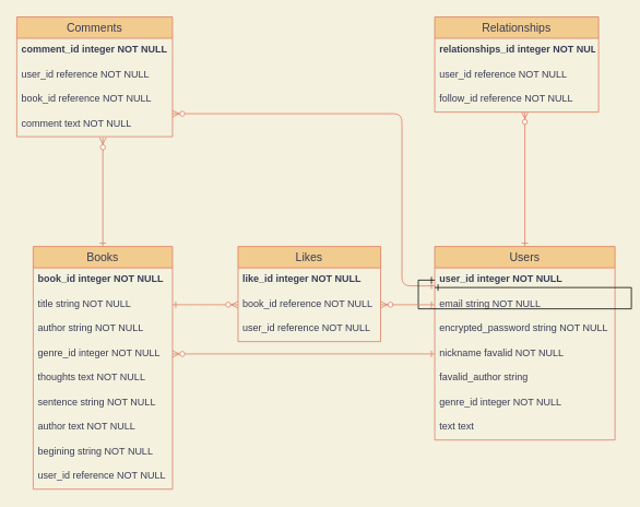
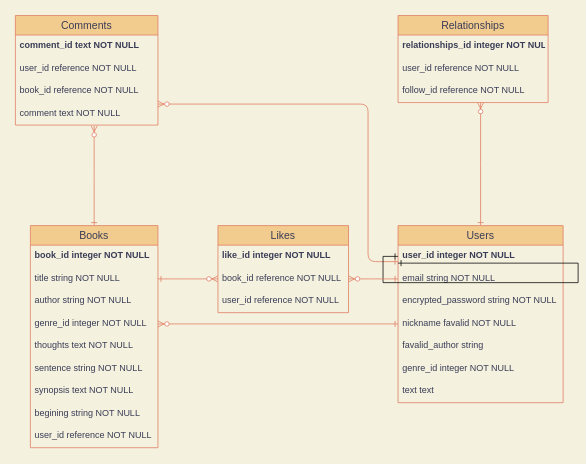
  <mxCell id="0" />
  <mxCell id="1" parent="0" />
  <mxCell id="2" style="edgeStyle=orthogonalEdgeStyle;curved=0;rounded=1;sketch=0;orthogonalLoop=1;jettySize=auto;html=1;exitX=0.5;exitY=0;exitDx=0;exitDy=0;fontColor=#393C56;endArrow=ERzeroToMany;endFill=1;strokeColor=#E07A5F;fillColor=#F2CC8F;startArrow=ERone;startFill=0;" parent="1" source="4" edge="1"><mxGeometry relative="1" as="geometry"><Array as="points" /><mxPoint x="640" y="136" as="targetPoint" /></mxGeometry></mxCell>
  <mxCell id="3" style="edgeStyle=orthogonalEdgeStyle;curved=0;rounded=1;sketch=0;orthogonalLoop=1;jettySize=auto;html=1;entryX=1;entryY=0.067;entryDx=0;entryDy=0;entryPerimeter=0;fontColor=#393C56;endArrow=ERzeroToMany;endFill=1;strokeColor=#E07A5F;fillColor=#F2CC8F;startArrow=ERone;startFill=0;" parent="1" target="28" edge="1"><mxGeometry relative="1" as="geometry"><Array as="points"><mxPoint x="490" y="348" /><mxPoint x="490" y="138" /></Array><mxPoint x="530" y="348" as="sourcePoint" /></mxGeometry></mxCell>
  <mxCell id="4" value="Users" style="swimlane;fontStyle=0;childLayout=stackLayout;horizontal=1;startSize=26;horizontalStack=0;resizeParent=1;resizeParentMax=0;resizeLast=0;collapsible=1;marginBottom=0;align=center;fontSize=14;fillColor=#F2CC8F;strokeColor=#E07A5F;fontColor=#393C56;" parent="1" vertex="1"><mxGeometry x="530" y="300" width="220" height="236" as="geometry" /></mxCell>
  <mxCell id="5" value="user_id integer NOT NULL" style="text;strokeColor=none;fillColor=none;spacingLeft=4;spacingRight=4;overflow=hidden;rotatable=0;points=[[0,0.5],[1,0.5]];portConstraint=eastwest;fontSize=12;fontColor=#393C56;fontStyle=1" parent="4" vertex="1"><mxGeometry y="26" width="220" height="30" as="geometry" /></mxCell>
  <mxCell id="6" value="email string NOT NULL" style="text;strokeColor=none;fillColor=none;spacingLeft=4;spacingRight=4;overflow=hidden;rotatable=0;points=[[0,0.5],[1,0.5]];portConstraint=eastwest;fontSize=12;fontColor=#393C56;" parent="4" vertex="1"><mxGeometry y="56" width="220" height="30" as="geometry" /></mxCell>
  <mxCell id="7" value="encrypted_password string NOT NULL" style="text;strokeColor=none;fillColor=none;spacingLeft=4;spacingRight=4;overflow=hidden;rotatable=0;points=[[0,0.5],[1,0.5]];portConstraint=eastwest;fontSize=12;fontColor=#393C56;" parent="4" vertex="1"><mxGeometry y="86" width="220" height="30" as="geometry" /></mxCell>
  <mxCell id="8" value="nickname favalid NOT NULL" style="text;strokeColor=none;fillColor=none;spacingLeft=4;spacingRight=4;overflow=hidden;rotatable=0;points=[[0,0.5],[1,0.5]];portConstraint=eastwest;fontSize=12;fontColor=#393C56;" parent="4" vertex="1"><mxGeometry y="116" width="220" height="30" as="geometry" /></mxCell>
  <mxCell id="9" value="favalid_author string" style="text;strokeColor=none;fillColor=none;spacingLeft=4;spacingRight=4;overflow=hidden;rotatable=0;points=[[0,0.5],[1,0.5]];portConstraint=eastwest;fontSize=12;fontColor=#393C56;" parent="4" vertex="1"><mxGeometry y="146" width="220" height="30" as="geometry" /></mxCell>
  <mxCell id="10" value="genre_id integer NOT NULL" style="text;strokeColor=none;fillColor=none;spacingLeft=4;spacingRight=4;overflow=hidden;rotatable=0;points=[[0,0.5],[1,0.5]];portConstraint=eastwest;fontSize=12;fontColor=#393C56;" parent="4" vertex="1"><mxGeometry y="176" width="220" height="30" as="geometry" /></mxCell>
  <mxCell id="11" value="text text" style="text;strokeColor=none;fillColor=none;spacingLeft=4;spacingRight=4;overflow=hidden;rotatable=0;points=[[0,0.5],[1,0.5]];portConstraint=eastwest;fontSize=12;fontColor=#393C56;" parent="4" vertex="1"><mxGeometry y="206" width="220" height="30" as="geometry" /></mxCell>
  <mxCell id="12" style="edgeStyle=orthogonalEdgeStyle;rounded=0;orthogonalLoop=1;jettySize=auto;html=1;entryX=0;entryY=0.8;entryDx=0;entryDy=0;entryPerimeter=0;startArrow=ERone;startFill=0;endArrow=ERone;endFill=0;" parent="4" source="5" target="5" edge="1"><mxGeometry relative="1" as="geometry" /></mxCell>
  <mxCell id="13" style="edgeStyle=orthogonalEdgeStyle;curved=0;rounded=1;sketch=0;orthogonalLoop=1;jettySize=auto;html=1;exitX=0.5;exitY=0;exitDx=0;exitDy=0;fontColor=#393C56;endArrow=ERzeroToMany;endFill=1;strokeColor=#E07A5F;fillColor=#F2CC8F;startArrow=ERone;startFill=0;" parent="1" source="14" edge="1"><mxGeometry relative="1" as="geometry"><mxPoint x="125" y="167" as="targetPoint" /></mxGeometry></mxCell>
  <mxCell id="14" value="Books" style="swimlane;fontStyle=0;childLayout=stackLayout;horizontal=1;startSize=26;horizontalStack=0;resizeParent=1;resizeParentMax=0;resizeLast=0;collapsible=1;marginBottom=0;align=center;fontSize=14;fillColor=#F2CC8F;strokeColor=#E07A5F;fontColor=#393C56;" parent="1" vertex="1"><mxGeometry x="40" y="300" width="170" height="296" as="geometry" /></mxCell>
  <mxCell id="15" value="book_id integer NOT NULL" style="text;strokeColor=none;fillColor=none;spacingLeft=4;spacingRight=4;overflow=hidden;rotatable=0;points=[[0,0.5],[1,0.5]];portConstraint=eastwest;fontSize=12;fontColor=#393C56;fontStyle=1" parent="14" vertex="1"><mxGeometry y="26" width="170" height="30" as="geometry" /></mxCell>
  <mxCell id="16" value="title string NOT NULL" style="text;strokeColor=none;fillColor=none;spacingLeft=4;spacingRight=4;overflow=hidden;rotatable=0;points=[[0,0.5],[1,0.5]];portConstraint=eastwest;fontSize=12;fontColor=#393C56;" parent="14" vertex="1"><mxGeometry y="56" width="170" height="30" as="geometry" /></mxCell>
  <mxCell id="17" value="author string NOT NULL" style="text;strokeColor=none;fillColor=none;spacingLeft=4;spacingRight=4;overflow=hidden;rotatable=0;points=[[0,0.5],[1,0.5]];portConstraint=eastwest;fontSize=12;fontColor=#393C56;" parent="14" vertex="1"><mxGeometry y="86" width="170" height="30" as="geometry" /></mxCell>
  <mxCell id="18" value="genre_id integer NOT NULL" style="text;strokeColor=none;fillColor=none;spacingLeft=4;spacingRight=4;overflow=hidden;rotatable=0;points=[[0,0.5],[1,0.5]];portConstraint=eastwest;fontSize=12;fontColor=#393C56;" parent="14" vertex="1"><mxGeometry y="116" width="170" height="30" as="geometry" /></mxCell>
  <mxCell id="19" value="thoughts text NOT NULL" style="text;strokeColor=none;fillColor=none;spacingLeft=4;spacingRight=4;overflow=hidden;rotatable=0;points=[[0,0.5],[1,0.5]];portConstraint=eastwest;fontSize=12;fontColor=#393C56;" parent="14" vertex="1"><mxGeometry y="146" width="170" height="30" as="geometry" /></mxCell>
  <mxCell id="20" value="sentence string NOT NULL" style="text;strokeColor=none;fillColor=none;spacingLeft=4;spacingRight=4;overflow=hidden;rotatable=0;points=[[0,0.5],[1,0.5]];portConstraint=eastwest;fontSize=12;fontColor=#393C56;" parent="14" vertex="1"><mxGeometry y="176" width="170" height="30" as="geometry" /></mxCell>
- <mxCell id="21" value="author text NOT NULL" style="text;strokeColor=none;fillColor=none;spacingLeft=4;spacingRight=4;overflow=hidden;rotatable=0;points=[[0,0.5],[1,0.5]];portConstraint=eastwest;fontSize=12;fontColor=#393C56;" parent="14" vertex="1"><mxGeometry y="206" width="170" height="30" as="geometry" /></mxCell>
+ <mxCell id="21" value="synopsis text NOT NULL" style="text;strokeColor=none;fillColor=none;spacingLeft=4;spacingRight=4;overflow=hidden;rotatable=0;points=[[0,0.5],[1,0.5]];portConstraint=eastwest;fontSize=12;fontColor=#393C56;" parent="14" vertex="1"><mxGeometry y="206" width="170" height="30" as="geometry" /></mxCell>
  <mxCell id="22" value="begining string NOT NULL" style="text;strokeColor=none;fillColor=none;spacingLeft=4;spacingRight=4;overflow=hidden;rotatable=0;points=[[0,0.5],[1,0.5]];portConstraint=eastwest;fontSize=12;fontColor=#393C56;" parent="14" vertex="1"><mxGeometry y="236" width="170" height="30" as="geometry" /></mxCell>
  <mxCell id="23" value="user_id reference NOT NULL" style="text;strokeColor=none;fillColor=none;spacingLeft=4;spacingRight=4;overflow=hidden;rotatable=0;points=[[0,0.5],[1,0.5]];portConstraint=eastwest;fontSize=12;fontColor=#393C56;" parent="14" vertex="1"><mxGeometry y="266" width="170" height="30" as="geometry" /></mxCell>
  <mxCell id="24" value="Comments" style="swimlane;fontStyle=0;childLayout=stackLayout;horizontal=1;startSize=26;horizontalStack=0;resizeParent=1;resizeParentMax=0;resizeLast=0;collapsible=1;marginBottom=0;align=center;fontSize=14;fillColor=#F2CC8F;strokeColor=#E07A5F;fontColor=#393C56;" parent="1" vertex="1"><mxGeometry x="20" y="20" width="190" height="146" as="geometry" /></mxCell>
- <mxCell id="25" value="comment_id integer NOT NULL" style="text;strokeColor=none;fillColor=none;spacingLeft=4;spacingRight=4;overflow=hidden;rotatable=0;points=[[0,0.5],[1,0.5]];portConstraint=eastwest;fontSize=12;fontColor=#393C56;fontStyle=1" parent="24" vertex="1"><mxGeometry y="26" width="190" height="30" as="geometry" /></mxCell>
+ <mxCell id="25" value="comment_id text NOT NULL" style="text;strokeColor=none;fillColor=none;spacingLeft=4;spacingRight=4;overflow=hidden;rotatable=0;points=[[0,0.5],[1,0.5]];portConstraint=eastwest;fontSize=12;fontColor=#393C56;fontStyle=1" parent="24" vertex="1"><mxGeometry y="26" width="190" height="30" as="geometry" /></mxCell>
  <mxCell id="26" value="user_id reference NOT NULL" style="text;strokeColor=none;fillColor=none;spacingLeft=4;spacingRight=4;overflow=hidden;rotatable=0;points=[[0,0.5],[1,0.5]];portConstraint=eastwest;fontSize=12;fontColor=#393C56;" parent="24" vertex="1"><mxGeometry y="56" width="190" height="30" as="geometry" /></mxCell>
  <mxCell id="27" value="book_id reference NOT NULL" style="text;strokeColor=none;fillColor=none;spacingLeft=4;spacingRight=4;overflow=hidden;rotatable=0;points=[[0,0.5],[1,0.5]];portConstraint=eastwest;fontSize=12;fontColor=#393C56;" parent="24" vertex="1"><mxGeometry y="86" width="190" height="30" as="geometry" /></mxCell>
  <mxCell id="28" value="comment text NOT NULL" style="text;strokeColor=none;fillColor=none;spacingLeft=4;spacingRight=4;overflow=hidden;rotatable=0;points=[[0,0.5],[1,0.5]];portConstraint=eastwest;fontSize=12;fontColor=#393C56;" parent="24" vertex="1"><mxGeometry y="116" width="190" height="30" as="geometry" /></mxCell>
  <mxCell id="29" value="Likes" style="swimlane;fontStyle=0;childLayout=stackLayout;horizontal=1;startSize=26;horizontalStack=0;resizeParent=1;resizeParentMax=0;resizeLast=0;collapsible=1;marginBottom=0;align=center;fontSize=14;fillColor=#F2CC8F;strokeColor=#E07A5F;fontColor=#393C56;" parent="1" vertex="1"><mxGeometry x="290" y="300" width="174" height="116" as="geometry" /></mxCell>
  <mxCell id="30" value="like_id integer NOT NULL" style="text;strokeColor=none;fillColor=none;spacingLeft=4;spacingRight=4;overflow=hidden;rotatable=0;points=[[0,0.5],[1,0.5]];portConstraint=eastwest;fontSize=12;fontColor=#393C56;fontStyle=1" parent="29" vertex="1"><mxGeometry y="26" width="174" height="30" as="geometry" /></mxCell>
  <mxCell id="31" value="book_id reference NOT NULL" style="text;strokeColor=none;fillColor=none;spacingLeft=4;spacingRight=4;overflow=hidden;rotatable=0;points=[[0,0.5],[1,0.5]];portConstraint=eastwest;fontSize=12;fontColor=#393C56;" parent="29" vertex="1"><mxGeometry y="56" width="174" height="30" as="geometry" /></mxCell>
  <mxCell id="32" value="user_id reference NOT NULL" style="text;strokeColor=none;fillColor=none;spacingLeft=4;spacingRight=4;overflow=hidden;rotatable=0;points=[[0,0.5],[1,0.5]];portConstraint=eastwest;fontSize=12;fontColor=#393C56;" parent="29" vertex="1"><mxGeometry y="86" width="174" height="30" as="geometry" /></mxCell>
  <mxCell id="33" value="Relationships" style="swimlane;fontStyle=0;childLayout=stackLayout;horizontal=1;startSize=26;horizontalStack=0;resizeParent=1;resizeParentMax=0;resizeLast=0;collapsible=1;marginBottom=0;align=center;fontSize=14;fillColor=#F2CC8F;strokeColor=#E07A5F;fontColor=#393C56;" parent="1" vertex="1"><mxGeometry x="530" y="20" width="200" height="116" as="geometry" /></mxCell>
  <mxCell id="34" value="relationships_id integer NOT NULL" style="text;strokeColor=none;fillColor=none;spacingLeft=4;spacingRight=4;overflow=hidden;rotatable=0;points=[[0,0.5],[1,0.5]];portConstraint=eastwest;fontSize=12;fontColor=#393C56;fontStyle=1" parent="33" vertex="1"><mxGeometry y="26" width="200" height="30" as="geometry" /></mxCell>
  <mxCell id="35" value="user_id reference NOT NULL" style="text;strokeColor=none;fillColor=none;spacingLeft=4;spacingRight=4;overflow=hidden;rotatable=0;points=[[0,0.5],[1,0.5]];portConstraint=eastwest;fontSize=12;fontColor=#393C56;" parent="33" vertex="1"><mxGeometry y="56" width="200" height="30" as="geometry" /></mxCell>
  <mxCell id="36" value="follow_id reference NOT NULL" style="text;strokeColor=none;fillColor=none;spacingLeft=4;spacingRight=4;overflow=hidden;rotatable=0;points=[[0,0.5],[1,0.5]];portConstraint=eastwest;fontSize=12;fontColor=#393C56;" parent="33" vertex="1"><mxGeometry y="86" width="200" height="30" as="geometry" /></mxCell>
  <mxCell id="37" style="edgeStyle=orthogonalEdgeStyle;curved=0;rounded=1;sketch=0;orthogonalLoop=1;jettySize=auto;html=1;exitX=0;exitY=0.5;exitDx=0;exitDy=0;entryX=1;entryY=0.5;entryDx=0;entryDy=0;fontColor=#393C56;endArrow=ERzeroToMany;endFill=1;strokeColor=#E07A5F;fillColor=#F2CC8F;startArrow=ERone;startFill=0;" parent="1" source="8" target="18" edge="1"><mxGeometry relative="1" as="geometry" /></mxCell>
  <mxCell id="38" style="edgeStyle=orthogonalEdgeStyle;curved=0;rounded=1;sketch=0;orthogonalLoop=1;jettySize=auto;html=1;exitX=0;exitY=0.5;exitDx=0;exitDy=0;entryX=1;entryY=0.5;entryDx=0;entryDy=0;fontColor=#393C56;endArrow=ERzeroToMany;endFill=1;strokeColor=#E07A5F;fillColor=#F2CC8F;startArrow=ERone;startFill=0;" parent="1" source="6" target="31" edge="1"><mxGeometry relative="1" as="geometry" /></mxCell>
  <mxCell id="39" style="edgeStyle=orthogonalEdgeStyle;curved=0;rounded=1;sketch=0;orthogonalLoop=1;jettySize=auto;html=1;exitX=1;exitY=0.5;exitDx=0;exitDy=0;fontColor=#393C56;endArrow=ERzeroToMany;endFill=1;strokeColor=#E07A5F;fillColor=#F2CC8F;startArrow=ERone;startFill=0;" parent="1" source="16" edge="1"><mxGeometry relative="1" as="geometry"><mxPoint x="290" y="371" as="targetPoint" /></mxGeometry></mxCell>
